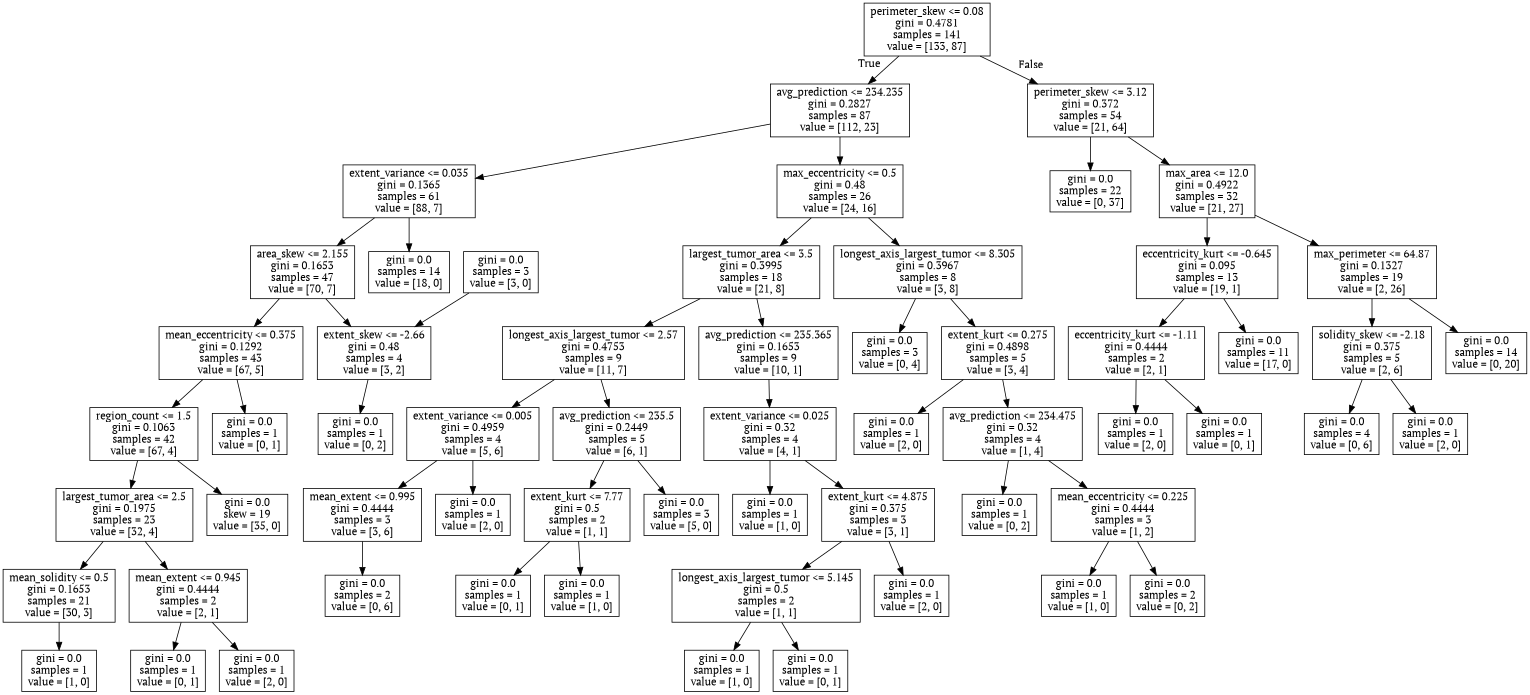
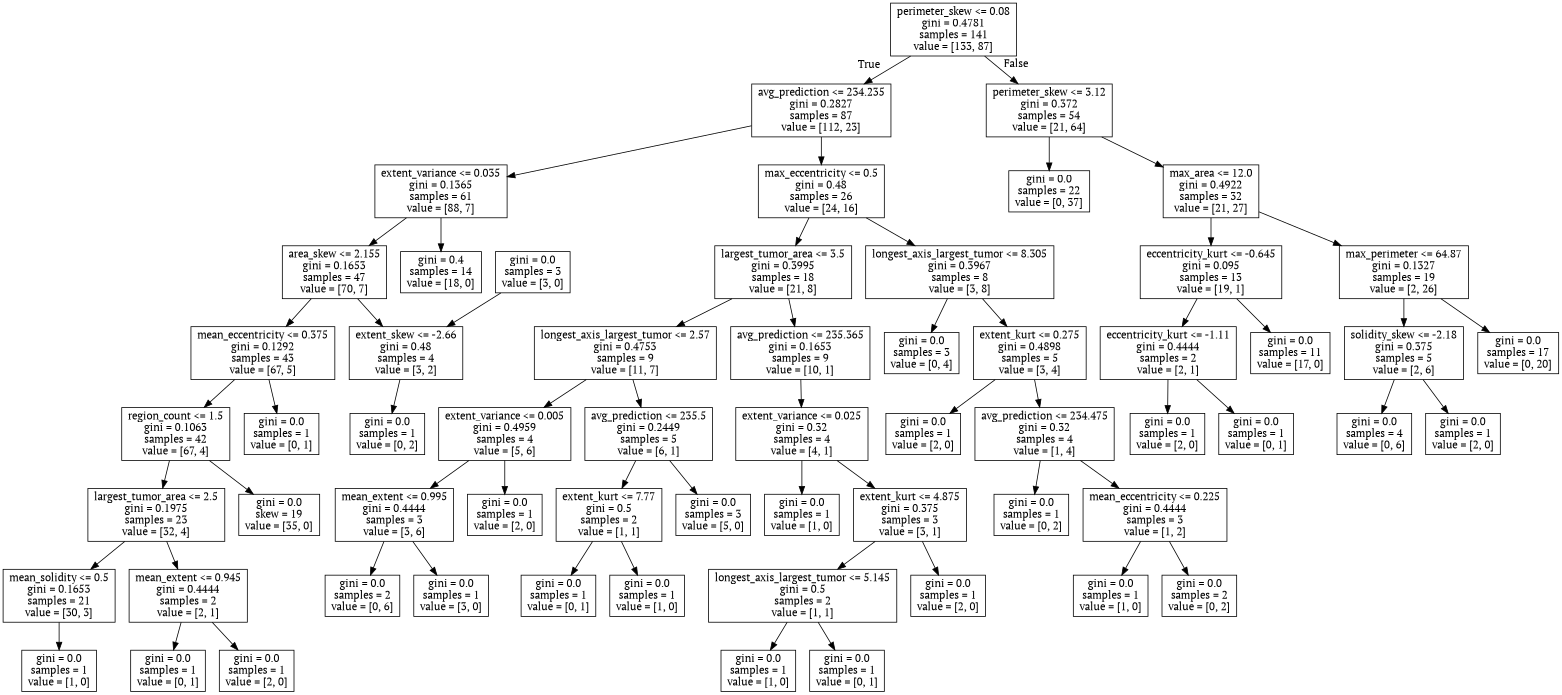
  digraph {
    fontname="PT Serif"
    node [fontname="PT Serif" shape=box]
    edge [fontname="PT Serif"]
    n1 [label="perimeter_skew <= 0.08\ngini = 0.4781\nsamples = 141\nvalue = [133, 87]"]
    n2 [label="avg_prediction <= 234.235\ngini = 0.2827\nsamples = 87\nvalue = [112, 23]"]
    n3 [label="perimeter_skew <= 3.12\ngini = 0.372\nsamples = 54\nvalue = [21, 64]"]
    n4 [label="extent_variance <= 0.035\ngini = 0.1365\nsamples = 61\nvalue = [88, 7]"]
    n5 [label="max_eccentricity <= 0.5\ngini = 0.48\nsamples = 26\nvalue = [24, 16]"]
    n6 [label="gini = 0.0\nsamples = 22\nvalue = [0, 37]"]
    n7 [label="max_area <= 12.0\ngini = 0.4922\nsamples = 32\nvalue = [21, 27]"]
    n8 [label="area_skew <= 2.155\ngini = 0.1653\nsamples = 47\nvalue = [70, 7]"]
-   n9 [label="gini = 0.0\nsamples = 14\nvalue = [18, 0]"]
+   n9 [label="gini = 0.4\nsamples = 14\nvalue = [18, 0]"]
    n10 [label="largest_tumor_area <= 3.5\ngini = 0.3995\nsamples = 18\nvalue = [21, 8]"]
    n11 [label="longest_axis_largest_tumor <= 8.305\ngini = 0.3967\nsamples = 8\nvalue = [3, 8]"]
    n12 [label="mean_eccentricity <= 0.375\ngini = 0.1292\nsamples = 43\nvalue = [67, 5]"]
    n13 [label="extent_skew <= -2.66\ngini = 0.48\nsamples = 4\nvalue = [3, 2]"]
    n14 [label="region_count <= 1.5\ngini = 0.1063\nsamples = 42\nvalue = [67, 4]"]
    n15 [label="gini = 0.0\nsamples = 1\nvalue = [0, 1]"]
    n16 [label="gini = 0.0\nsamples = 1\nvalue = [0, 2]"]
    n17 [label="largest_tumor_area <= 2.5\ngini = 0.1975\nsamples = 23\nvalue = [32, 4]"]
    n18 [label="gini = 0.0\nskew = 19\nvalue = [35, 0]"]
    n19 [label="mean_solidity <= 0.5\ngini = 0.1653\nsamples = 21\nvalue = [30, 3]"]
    n20 [label="mean_extent <= 0.945\ngini = 0.4444\nsamples = 2\nvalue = [2, 1]"]
    n21 [label="gini = 0.0\nsamples = 1\nvalue = [1, 0]"]
    n22 [label="gini = 0.0\nsamples = 1\nvalue = [0, 1]"]
    n23 [label="gini = 0.0\nsamples = 1\nvalue = [2, 0]"]
    n24 [label="gini = 0.0\nsamples = 3\nvalue = [3, 0]"]
    n25 [label="longest_axis_largest_tumor <= 2.57\ngini = 0.4753\nsamples = 9\nvalue = [11, 7]"]
    n26 [label="avg_prediction <= 235.365\ngini = 0.1653\nsamples = 9\nvalue = [10, 1]"]
    n27 [label="gini = 0.0\nsamples = 3\nvalue = [0, 4]"]
    n28 [label="extent_kurt <= 0.275\ngini = 0.4898\nsamples = 5\nvalue = [3, 4]"]
    n29 [label="extent_variance <= 0.005\ngini = 0.4959\nsamples = 4\nvalue = [5, 6]"]
    n30 [label="avg_prediction <= 235.5\ngini = 0.2449\nsamples = 5\nvalue = [6, 1]"]
    n31 [label="extent_variance <= 0.025\ngini = 0.32\nsamples = 4\nvalue = [4, 1]"]
    n32 [label="mean_extent <= 0.995\ngini = 0.4444\nsamples = 3\nvalue = [3, 6]"]
    n33 [label="gini = 0.0\nsamples = 1\nvalue = [2, 0]"]
    n34 [label="extent_kurt <= 7.77\ngini = 0.5\nsamples = 2\nvalue = [1, 1]"]
    n35 [label="gini = 0.0\nsamples = 3\nvalue = [5, 0]"]
    n36 [label="gini = 0.0\nsamples = 2\nvalue = [0, 6]"]
+   n37 [label="gini = 0.0\nsamples = 1\nvalue = [3, 0]"]
    n38 [label="gini = 0.0\nsamples = 1\nvalue = [0, 1]"]
    n39 [label="gini = 0.0\nsamples = 1\nvalue = [1, 0]"]
    n40 [label="gini = 0.0\nsamples = 1\nvalue = [1, 0]"]
    n41 [label="extent_kurt <= 4.875\ngini = 0.375\nsamples = 3\nvalue = [3, 1]"]
    n42 [label="longest_axis_largest_tumor <= 5.145\ngini = 0.5\nsamples = 2\nvalue = [1, 1]"]
    n43 [label="gini = 0.0\nsamples = 1\nvalue = [2, 0]"]
    n44 [label="gini = 0.0\nsamples = 1\nvalue = [1, 0]"]
    n45 [label="gini = 0.0\nsamples = 1\nvalue = [0, 1]"]
    n46 [label="gini = 0.0\nsamples = 1\nvalue = [2, 0]"]
    n47 [label="avg_prediction <= 234.475\ngini = 0.32\nsamples = 4\nvalue = [1, 4]"]
    n48 [label="gini = 0.0\nsamples = 1\nvalue = [0, 2]"]
    n49 [label="mean_eccentricity <= 0.225\ngini = 0.4444\nsamples = 3\nvalue = [1, 2]"]
    n50 [label="gini = 0.0\nsamples = 1\nvalue = [1, 0]"]
    n51 [label="gini = 0.0\nsamples = 2\nvalue = [0, 2]"]
    n52 [label="eccentricity_kurt <= -0.645\ngini = 0.095\nsamples = 13\nvalue = [19, 1]"]
    n53 [label="max_perimeter <= 64.87\ngini = 0.1327\nsamples = 19\nvalue = [2, 26]"]
    n54 [label="eccentricity_kurt <= -1.11\ngini = 0.4444\nsamples = 2\nvalue = [2, 1]"]
    n55 [label="gini = 0.0\nsamples = 11\nvalue = [17, 0]"]
    n56 [label="solidity_skew <= -2.18\ngini = 0.375\nsamples = 5\nvalue = [2, 6]"]
-   n57 [label="gini = 0.0\nsamples = 14\nvalue = [0, 20]"]
+   n57 [label="gini = 0.0\nsamples = 17\nvalue = [0, 20]"]
    n58 [label="gini = 0.0\nsamples = 1\nvalue = [2, 0]"]
    n59 [label="gini = 0.0\nsamples = 1\nvalue = [0, 1]"]
    n60 [label="gini = 0.0\nsamples = 4\nvalue = [0, 6]"]
    n61 [label="gini = 0.0\nsamples = 1\nvalue = [2, 0]"]
    n1 -> n2 [headlabel=True labelangle=45 labeldistance=2.5]
    n1 -> n3 [headlabel=False labelangle=-45 labeldistance=2.5]
    n2 -> n4
    n2 -> n5
    n3 -> n6
    n3 -> n7
    n4 -> n8
    n4 -> n9
    n5 -> n10
    n5 -> n11
    n7 -> n52
    n7 -> n53
    n8 -> n12
    n8 -> n13
    n10 -> n25
    n10 -> n26
    n11 -> n27
    n11 -> n28
    n12 -> n14
    n12 -> n15
    n13 -> n16
    n14 -> n17
    n14 -> n18
    n17 -> n19
    n17 -> n20
    n19 -> n21
    n20 -> n22
    n20 -> n23
    n24 -> n13
    n25 -> n29
    n25 -> n30
    n26 -> n31
    n28 -> n46
    n28 -> n47
    n29 -> n32
    n29 -> n33
    n30 -> n34
    n30 -> n35
    n31 -> n40
    n31 -> n41
    n32 -> n36
+   n32 -> n37
    n34 -> n38
    n34 -> n39
    n41 -> n42
    n41 -> n43
    n42 -> n44
    n42 -> n45
    n47 -> n48
    n47 -> n49
    n49 -> n50
    n49 -> n51
    n52 -> n54
    n52 -> n55
    n53 -> n56
    n53 -> n57
    n54 -> n58
    n54 -> n59
    n56 -> n60
    n56 -> n61
  }
